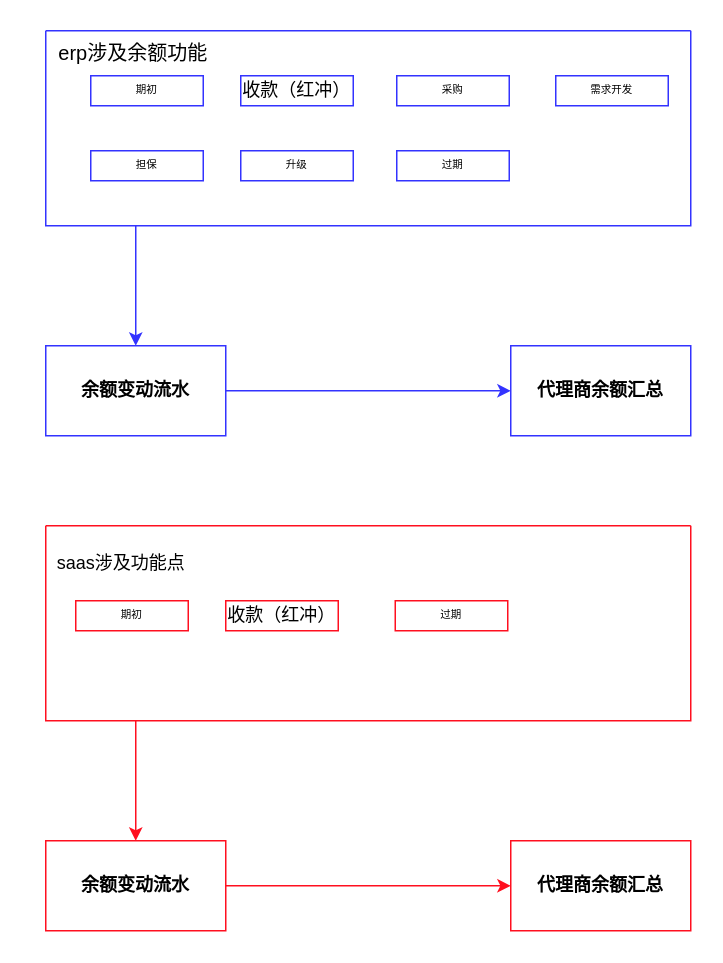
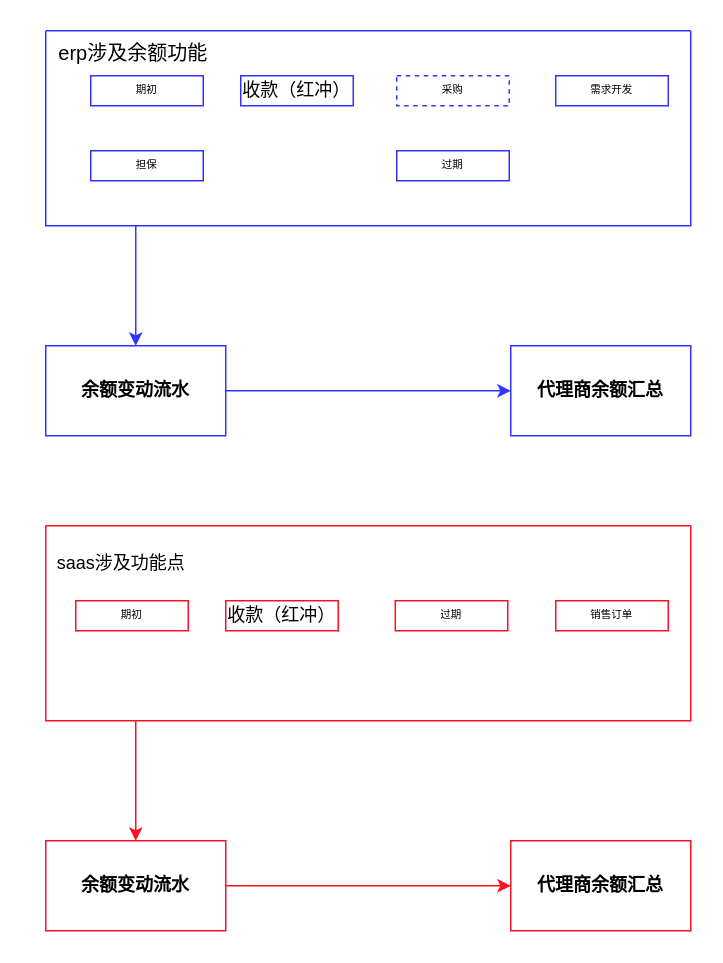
  <mxCell id="0" />
  <mxCell id="1" parent="0" />
  <mxCell id="2" value="期初" style="rounded=0;whiteSpace=wrap;html=1;fontSize=7;strokeColor=#3333FF;" vertex="1" parent="1"><mxGeometry x="60" y="50" width="75" height="20" as="geometry" /></mxCell>
  <mxCell id="3" value="&lt;font style=&quot;font-size: 12px;&quot;&gt;收款（红冲）&lt;/font&gt;" style="rounded=0;whiteSpace=wrap;html=1;fontSize=7;strokeColor=#3333FF;" vertex="1" parent="1"><mxGeometry x="160" y="50" width="75" height="20" as="geometry" /></mxCell>
- <mxCell id="4" value="采购" style="rounded=0;whiteSpace=wrap;html=1;fontSize=7;strokeColor=#3333FF;" vertex="1" parent="1"><mxGeometry x="264" y="50" width="75" height="20" as="geometry" /></mxCell>
+ <mxCell id="4" value="采购" style="rounded=0;whiteSpace=wrap;html=1;fontSize=7;strokeColor=#3333FF;dashed=1;" vertex="1" parent="1"><mxGeometry x="264" y="50" width="75" height="20" as="geometry" /></mxCell>
  <mxCell id="5" value="需求开发" style="rounded=0;whiteSpace=wrap;html=1;fontSize=7;strokeColor=#3333FF;" vertex="1" parent="1"><mxGeometry x="370" y="50" width="75" height="20" as="geometry" /></mxCell>
- <mxCell id="6" value="升级" style="rounded=0;whiteSpace=wrap;html=1;fontSize=7;strokeColor=#3333FF;" vertex="1" parent="1"><mxGeometry x="160" y="100" width="75" height="20" as="geometry" /></mxCell>
  <mxCell id="7" value="担保" style="rounded=0;whiteSpace=wrap;html=1;fontSize=7;strokeColor=#3333FF;" vertex="1" parent="1"><mxGeometry x="60" y="100" width="75" height="20" as="geometry" /></mxCell>
  <mxCell id="8" value="过期" style="rounded=0;whiteSpace=wrap;html=1;fontSize=7;strokeColor=#3333FF;" vertex="1" parent="1"><mxGeometry x="264" y="100" width="75" height="20" as="geometry" /></mxCell>
  <mxCell id="9" value="" style="edgeStyle=orthogonalEdgeStyle;rounded=0;orthogonalLoop=1;jettySize=auto;html=1;fontSize=12;strokeColor=#3333FF;" edge="1" parent="1" source="10" target="13"><mxGeometry relative="1" as="geometry"><Array as="points"><mxPoint x="90" y="160" /><mxPoint x="90" y="160" /></Array></mxGeometry></mxCell>
  <mxCell id="10" value="" style="swimlane;startSize=0;fontSize=12;strokeColor=#3333FF;" vertex="1" parent="1"><mxGeometry x="30" width="430" height="130" as="geometry" y="20" /></mxCell>
  <mxCell id="11" value="&lt;span style=&quot;font-size: 13.333px;&quot;&gt;erp涉及余额功能&lt;/span&gt;" style="text;html=1;align=center;verticalAlign=middle;resizable=0;points=[];autosize=1;strokeColor=none;fillColor=none;fontSize=12;" vertex="1" parent="10"><mxGeometry x="-2.5" width="120" height="30" as="geometry" /></mxCell>
  <mxCell id="12" value="" style="edgeStyle=orthogonalEdgeStyle;rounded=0;orthogonalLoop=1;jettySize=auto;html=1;fontSize=12;strokeColor=#3333FF;" edge="1" parent="1" source="13" target="14"><mxGeometry relative="1" as="geometry" /></mxCell>
  <mxCell id="13" value="余额变动流水" style="whiteSpace=wrap;html=1;fontStyle=1;startSize=0;strokeColor=#3333FF;" vertex="1" parent="1"><mxGeometry x="30" y="230" width="120" height="60" as="geometry" /></mxCell>
  <mxCell id="14" value="代理商余额汇总" style="whiteSpace=wrap;html=1;fontStyle=1;startSize=0;strokeColor=#3333FF;" vertex="1" parent="1"><mxGeometry x="340" y="230" width="120" height="60" as="geometry" /></mxCell>
  <mxCell id="15" style="edgeStyle=orthogonalEdgeStyle;rounded=0;orthogonalLoop=1;jettySize=auto;html=1;entryX=0.5;entryY=0;entryDx=0;entryDy=0;fontSize=12;strokeColor=#FF0F1F;" edge="1" parent="1" source="16" target="23"><mxGeometry relative="1" as="geometry"><Array as="points"><mxPoint x="90" y="500" /><mxPoint x="90" y="500" /></Array></mxGeometry></mxCell>
  <mxCell id="16" value="" style="swimlane;startSize=0;fontSize=12;strokeColor=#FF0F1F;" vertex="1" parent="1"><mxGeometry x="30" y="350" width="430" height="130" as="geometry" /></mxCell>
  <mxCell id="17" value="saas涉及功能点" style="text;html=1;align=center;verticalAlign=middle;resizable=0;points=[];autosize=1;strokeColor=none;fillColor=none;fontSize=12;" vertex="1" parent="16"><mxGeometry x="-10" y="10" width="120" height="30" as="geometry" /></mxCell>
  <mxCell id="18" value="期初" style="rounded=0;whiteSpace=wrap;html=1;fontSize=7;strokeColor=#FF0F1F;" vertex="1" parent="16"><mxGeometry x="20" y="50" width="75" height="20" as="geometry" /></mxCell>
  <mxCell id="19" value="&lt;font style=&quot;font-size: 12px;&quot;&gt;收款（红冲）&lt;/font&gt;" style="rounded=0;whiteSpace=wrap;html=1;fontSize=7;strokeColor=#FF0F1F;" vertex="1" parent="16"><mxGeometry x="120" y="50" width="75" height="20" as="geometry" /></mxCell>
  <mxCell id="20" value="过期" style="rounded=0;whiteSpace=wrap;html=1;fontSize=7;strokeColor=#FF0F1F;" vertex="1" parent="16"><mxGeometry x="233" y="50" width="75" height="20" as="geometry" /></mxCell>
+ <mxCell id="21" value="销售订单" style="rounded=0;whiteSpace=wrap;html=1;fontSize=7;strokeColor=#FF0F1F;" vertex="1" parent="16"><mxGeometry x="340" y="50" width="75" height="20" as="geometry" /></mxCell>
  <mxCell id="22" value="" style="edgeStyle=orthogonalEdgeStyle;rounded=0;orthogonalLoop=1;jettySize=auto;html=1;fontSize=12;strokeColor=#FF0F1F;" edge="1" parent="1" source="23" target="24"><mxGeometry relative="1" as="geometry" /></mxCell>
  <mxCell id="23" value="余额变动流水" style="whiteSpace=wrap;html=1;fontStyle=1;startSize=0;strokeColor=#FF0F1F;" vertex="1" parent="1"><mxGeometry x="30" y="560" width="120" height="60" as="geometry" /></mxCell>
  <mxCell id="24" value="代理商余额汇总" style="whiteSpace=wrap;html=1;fontStyle=1;startSize=0;strokeColor=#FF0F1F;" vertex="1" parent="1"><mxGeometry x="340" y="560" width="120" height="60" as="geometry" /></mxCell>
